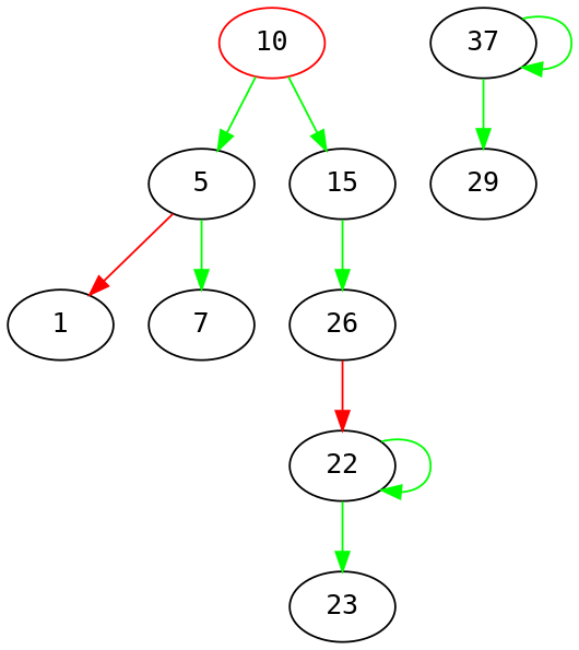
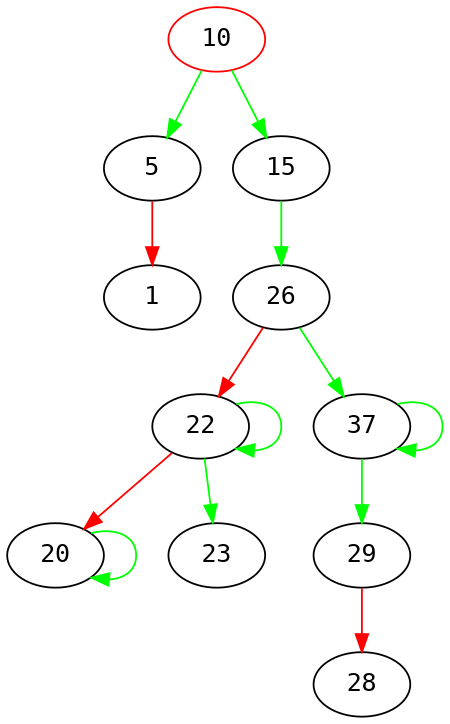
  digraph {
    fontname="DejaVu Sans Mono"
    node [fontname="DejaVu Sans Mono"]
    edge [color=green fontname="DejaVu Sans Mono"]
    10 [color=red]
    5
    15
    1
-   7
    26
    22
    n8 [label=37]
+   20
    23
    29
+   28
    10 -> 5
    10 -> 15
    5 -> 1 [color=red]
-   5 -> 7
    15 -> 26
    26 -> 22 [color=red]
+   26 -> n8
    22 -> 22
+   22 -> 20 [color=red]
    22 -> 23
    n8 -> n8
    n8 -> 29
+   20 -> 20
+   29 -> 28 [color=red]
  }
